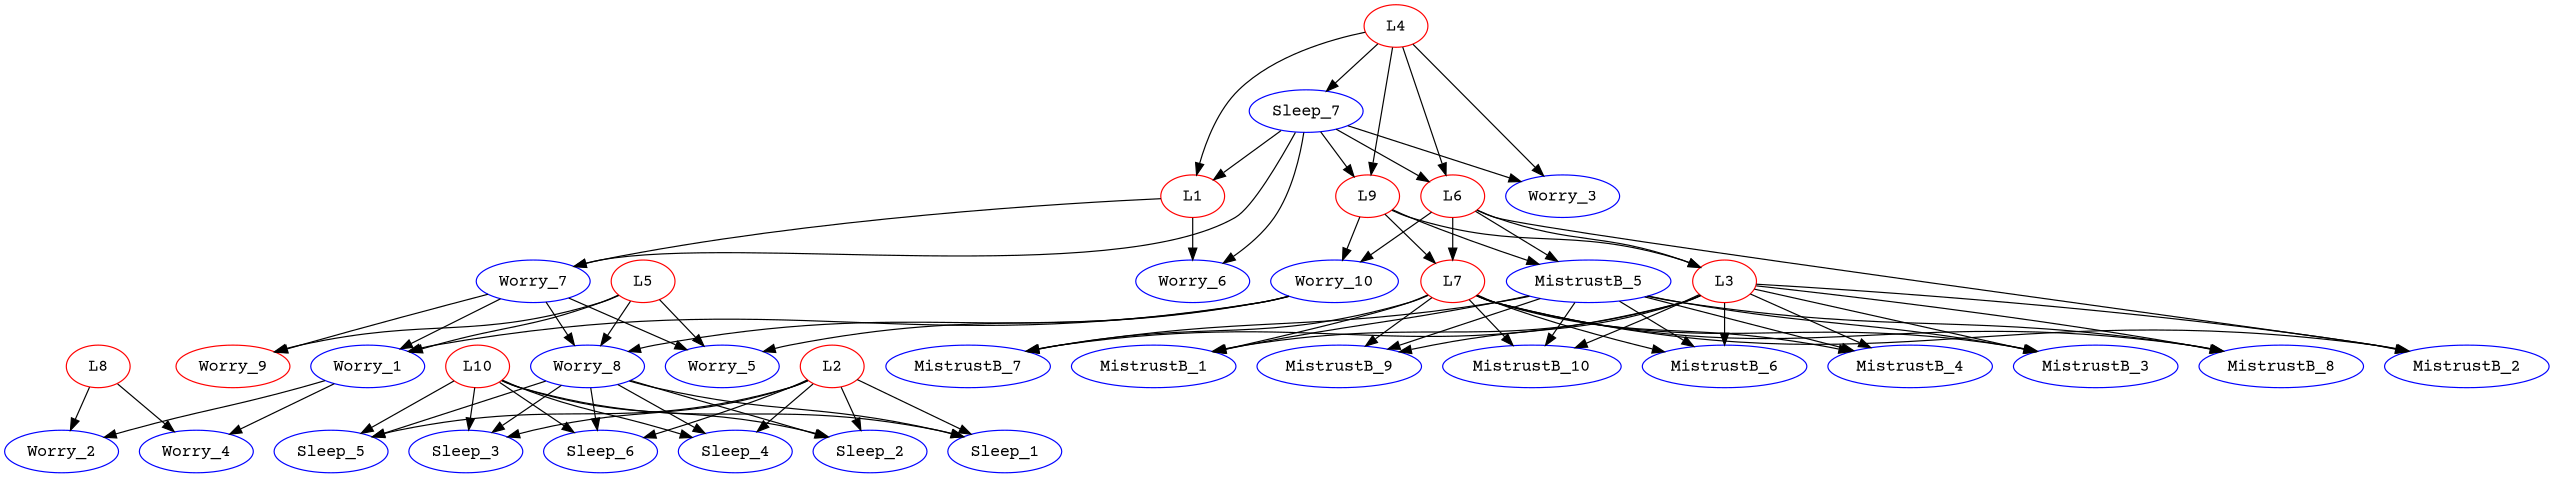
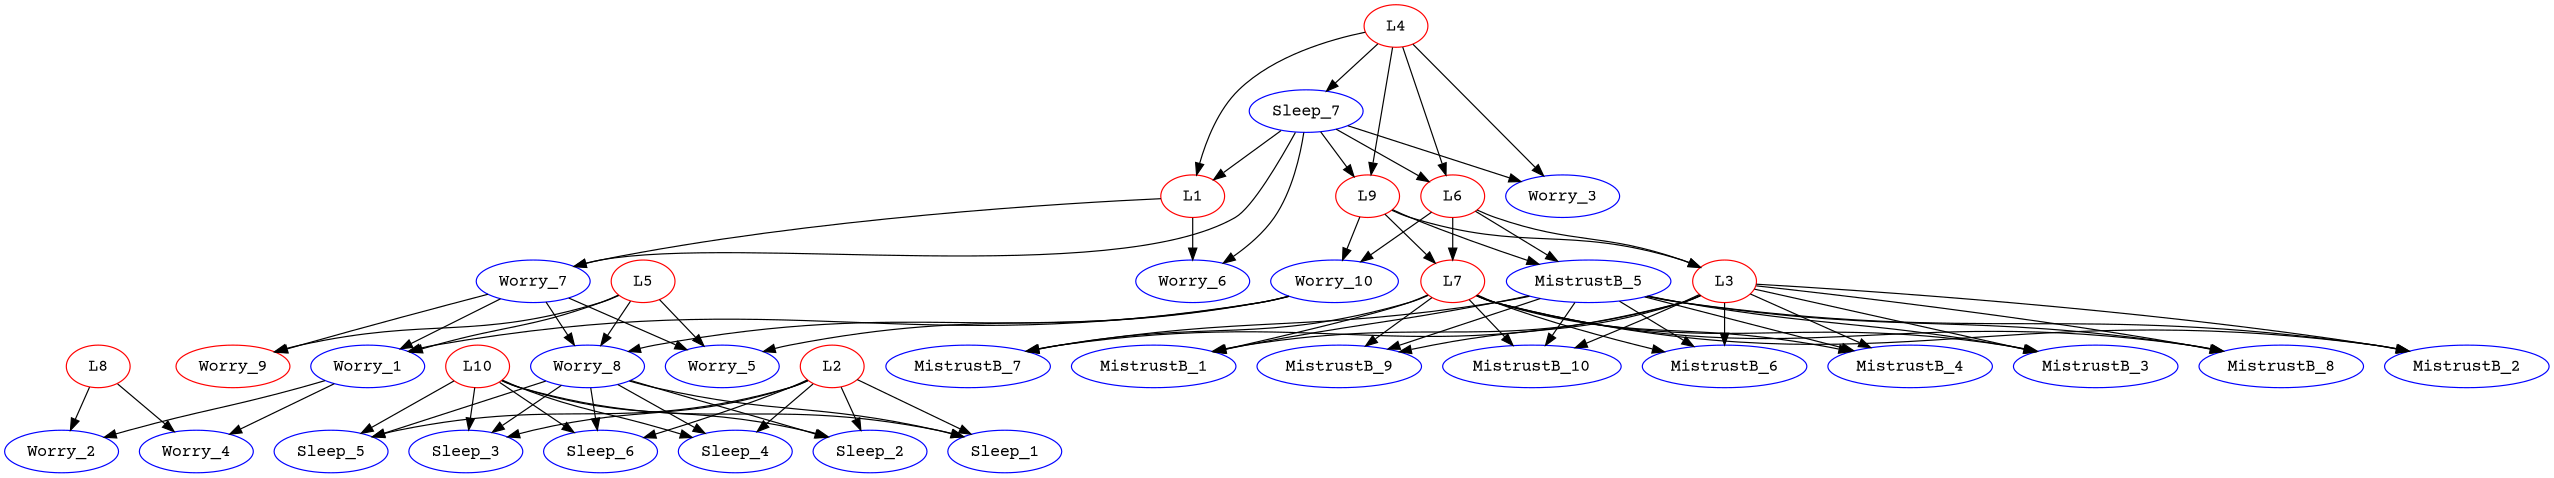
  digraph {
    fontname="Courier Prime"
    node [color=blue fontname="Courier Prime"]
    edge [color=black fontname="Courier Prime"]
    Worry_2
    Sleep_5
    L7 [color=red]
    MistrustB_9
    MistrustB_10
    MistrustB_6
    MistrustB_4
    MistrustB_3
    MistrustB_8
    MistrustB_7
    MistrustB_1
    MistrustB_2
    Sleep_3
    L8 [color=red]
    Worry_4
    MistrustB_5
    Worry_3
    L5 [color=red]
    Worry_1
    Worry_5
    Worry_8
    Worry_9 [color=red]
    L9 [color=red]
    L3 [color=red]
    Worry_10
    Sleep_6
    Sleep_4
    Sleep_2
    Sleep_1
    L6 [color=red]
    L10 [color=red]
    L2 [color=red]
    Worry_6
    L4 [color=red]
    L1 [color=red]
    Sleep_7
    Worry_7
    subgraph sub_1 {
    }
    subgraph sub_2 {
      Worry_2
      Sleep_5
      L7
      MistrustB_9
      MistrustB_10
      MistrustB_6
      MistrustB_4
      MistrustB_3
      MistrustB_8
      MistrustB_7
      MistrustB_1
      MistrustB_2
      Sleep_3
      L8
      Worry_4
      MistrustB_5
      Worry_3
      L5
      Worry_1
      Worry_5
      Worry_8
      Worry_9
      L9
      L3
      Worry_10
      Sleep_6
      Sleep_4
      Sleep_2
      Sleep_1
      L6
      L10
      L2
      Worry_6
      L4
      L1
      Sleep_7
      Worry_7
    }
    L7 -> MistrustB_9
    L7 -> MistrustB_10
    L7 -> MistrustB_6
    L7 -> MistrustB_4
    L7 -> MistrustB_3
    L7 -> MistrustB_8
    L7 -> MistrustB_7
    L7 -> MistrustB_1
    L7 -> MistrustB_2
    L8 -> Worry_2
    L8 -> Worry_4
    MistrustB_5 -> MistrustB_9
    MistrustB_5 -> MistrustB_10
    MistrustB_5 -> MistrustB_6
    MistrustB_5 -> MistrustB_4
    MistrustB_5 -> MistrustB_3
    MistrustB_5 -> MistrustB_8
    MistrustB_5 -> MistrustB_7
    MistrustB_5 -> MistrustB_1
-   L6 -> MistrustB_2
+   MistrustB_5 -> MistrustB_2
    L5 -> Worry_1
    L5 -> Worry_5
    L5 -> Worry_8
    L5 -> Worry_9
    Worry_1 -> Worry_2
    Worry_1 -> Worry_4
    Worry_8 -> Sleep_5
    Worry_8 -> Sleep_3
    Worry_8 -> Sleep_6
    Worry_8 -> Sleep_4
    Worry_8 -> Sleep_2
    Worry_8 -> Sleep_1
    L9 -> L7
    L9 -> MistrustB_5
    L9 -> L3
    L9 -> Worry_10
    L3 -> MistrustB_9
    L3 -> MistrustB_10
    L3 -> MistrustB_6
    L3 -> MistrustB_4
    L3 -> MistrustB_3
    L3 -> MistrustB_8
    L3 -> MistrustB_7
    L3 -> MistrustB_1
    L3 -> MistrustB_2
    Worry_10 -> Worry_1
    Worry_10 -> Worry_5
    Worry_10 -> Worry_8
    L6 -> L7
    L6 -> MistrustB_5
    L6 -> L3
    L6 -> Worry_10
    L10 -> Sleep_5
    L10 -> Sleep_3
    L10 -> Sleep_6
    L10 -> Sleep_4
    L10 -> Sleep_2
    L10 -> Sleep_1
    L2 -> Sleep_5
    L2 -> Sleep_3
    L2 -> Sleep_6
    L2 -> Sleep_4
    L2 -> Sleep_2
    L2 -> Sleep_1
    L4 -> Worry_3
    L4 -> L9
    L4 -> L6
    L4 -> L1
    L4 -> Sleep_7
    L1 -> Worry_6
    L1 -> Worry_7
    Sleep_7 -> Worry_3
    Sleep_7 -> L9
    Sleep_7 -> L6
    Sleep_7 -> Worry_6
    Sleep_7 -> L1
    Sleep_7 -> Worry_7
    Worry_7 -> Worry_1
    Worry_7 -> Worry_5
    Worry_7 -> Worry_8
    Worry_7 -> Worry_9
  }
